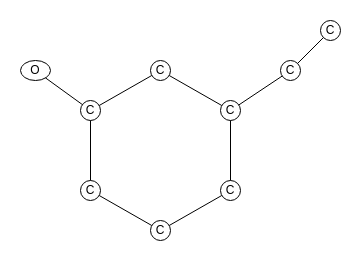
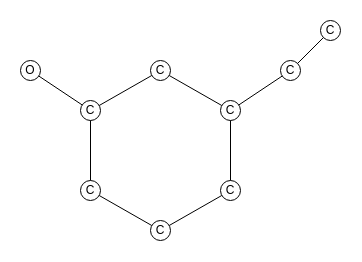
  <mxCell id="0" />
  <mxCell id="1" parent="0" />
  <mxCell id="2" value="C" style="ellipse;whiteSpace=wrap;html=1;aspect=fixed;" vertex="1" parent="1"><mxGeometry x="150" y="60" width="20" height="20" as="geometry" /></mxCell>
  <mxCell id="3" value="C" style="ellipse;whiteSpace=wrap;html=1;aspect=fixed;" vertex="1" parent="1"><mxGeometry x="280" y="60" width="20" height="20" as="geometry" /></mxCell>
  <mxCell id="4" value="C" style="ellipse;whiteSpace=wrap;html=1;aspect=fixed;" vertex="1" parent="1"><mxGeometry x="220" y="100" width="20" height="20" as="geometry" /></mxCell>
  <mxCell id="5" value="C" style="ellipse;whiteSpace=wrap;html=1;aspect=fixed;" vertex="1" parent="1"><mxGeometry x="220" y="180" width="20" height="20" as="geometry" /></mxCell>
  <mxCell id="6" value="C" style="ellipse;whiteSpace=wrap;html=1;aspect=fixed;" vertex="1" parent="1"><mxGeometry x="80" y="180" width="20" height="20" as="geometry" /></mxCell>
  <mxCell id="7" value="C" style="ellipse;whiteSpace=wrap;html=1;aspect=fixed;" vertex="1" parent="1"><mxGeometry x="150" y="220" width="20" height="20" as="geometry" /></mxCell>
  <mxCell id="8" value="C" style="ellipse;whiteSpace=wrap;html=1;aspect=fixed;" vertex="1" parent="1"><mxGeometry x="80" y="100" width="20" height="20" as="geometry" /></mxCell>
- <mxCell id="9" value="O" style="ellipse;whiteSpace=wrap;html=1;aspect=fixed;" vertex="1" parent="1"><mxGeometry x="20" y="60" width="30" height="20" as="geometry" /></mxCell>
+ <mxCell id="9" value="O" style="ellipse;whiteSpace=wrap;html=1;aspect=fixed;" vertex="1" parent="1"><mxGeometry x="20" y="60" width="20" height="20" as="geometry" /></mxCell>
  <mxCell id="10" value="C" style="ellipse;whiteSpace=wrap;html=1;aspect=fixed;" vertex="1" parent="1"><mxGeometry x="320" y="20" width="20" height="20" as="geometry" /></mxCell>
  <mxCell id="11" value="" style="endArrow=none;html=1;" edge="1" parent="1" source="9" target="8"><mxGeometry width="50" height="50" relative="1" as="geometry"><mxPoint x="340" y="310" as="sourcePoint" /><mxPoint x="390" y="260" as="targetPoint" /></mxGeometry></mxCell>
  <mxCell id="12" value="" style="endArrow=none;html=1;" edge="1" parent="1" source="6" target="7"><mxGeometry width="50" height="50" relative="1" as="geometry"><mxPoint x="340" y="290" as="sourcePoint" /><mxPoint x="390" y="240" as="targetPoint" /></mxGeometry></mxCell>
  <mxCell id="13" value="" style="endArrow=none;html=1;" edge="1" parent="1" source="6" target="8"><mxGeometry width="50" height="50" relative="1" as="geometry"><mxPoint x="350" y="320" as="sourcePoint" /><mxPoint x="400" y="270" as="targetPoint" /></mxGeometry></mxCell>
  <mxCell id="14" value="" style="endArrow=none;html=1;" edge="1" parent="1" source="7" target="5"><mxGeometry width="50" height="50" relative="1" as="geometry"><mxPoint x="360" y="310" as="sourcePoint" /><mxPoint x="410" y="260" as="targetPoint" /></mxGeometry></mxCell>
  <mxCell id="15" value="" style="endArrow=none;html=1;" edge="1" parent="1" source="5" target="4"><mxGeometry width="50" height="50" relative="1" as="geometry"><mxPoint x="370" y="340" as="sourcePoint" /><mxPoint x="420" y="290" as="targetPoint" /></mxGeometry></mxCell>
  <mxCell id="16" value="" style="endArrow=none;html=1;" edge="1" parent="1" source="2" target="4"><mxGeometry width="50" height="50" relative="1" as="geometry"><mxPoint x="380" y="350" as="sourcePoint" /><mxPoint x="430" y="300" as="targetPoint" /></mxGeometry></mxCell>
  <mxCell id="17" value="" style="endArrow=none;html=1;" edge="1" parent="1" source="8" target="2"><mxGeometry width="50" height="50" relative="1" as="geometry"><mxPoint x="390" y="360" as="sourcePoint" /><mxPoint x="440" y="310" as="targetPoint" /></mxGeometry></mxCell>
  <mxCell id="18" value="" style="endArrow=none;html=1;" edge="1" parent="1" source="4" target="3"><mxGeometry width="50" height="50" relative="1" as="geometry"><mxPoint x="400" y="370" as="sourcePoint" /><mxPoint x="450" y="320" as="targetPoint" /></mxGeometry></mxCell>
  <mxCell id="19" value="" style="endArrow=none;html=1;" edge="1" parent="1" source="10" target="3"><mxGeometry width="50" height="50" relative="1" as="geometry"><mxPoint x="420" y="390" as="sourcePoint" /><mxPoint x="470" y="340" as="targetPoint" /></mxGeometry></mxCell>
